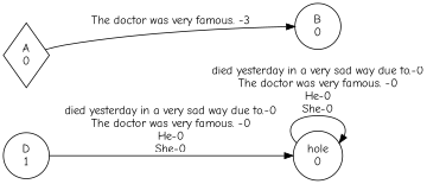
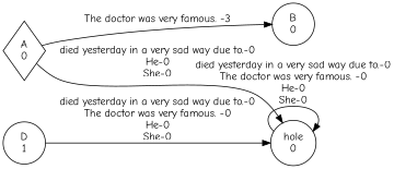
  digraph {
    fontname="Comic Neue"
    rankdir=LR
    node [fontname="Comic Neue" shape=circle]
    edge [fontname="Comic Neue"]
    n1 [label="A\n0" shape=diamond]
    n2 [label="B\n0"]
    n3 [label="hole\n0"]
    n4 [label="D\n1"]
    n1 -> n2 [label="The doctor was very famous. -3"]
+   n1 -> n3 [label="died yesterday in a very sad way due to.-0\nHe-0\nShe-0"]
    n3 -> n3 [label="died yesterday in a very sad way due to.-0\nThe doctor was very famous. -0\nHe-0\nShe-0"]
    n4 -> n3 [label="died yesterday in a very sad way due to.-0\nThe doctor was very famous. -0\nHe-0\nShe-0"]
  }
